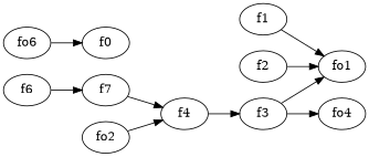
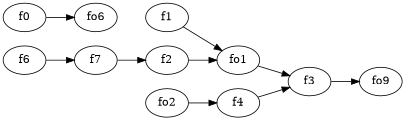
  strict digraph {
    rankdir=LR
    edge [weight=2]
    f1
    fo1
    f3
    f2
-   fo4
+   fo4 [label=fo9]
    f4
    n7 [label=f0]
    n8 [label=fo6]
    f6
    f7
    fo2
    f1 -> fo1
-   f3 -> fo1
+   fo1 -> f3
    f3 -> fo4
    f2 -> fo1
    f4 -> f3
-   n8 -> n7
+   n7 -> n8
    f6 -> f7
-   f7 -> f4
+   f7 -> f2
    fo2 -> f4
  }
